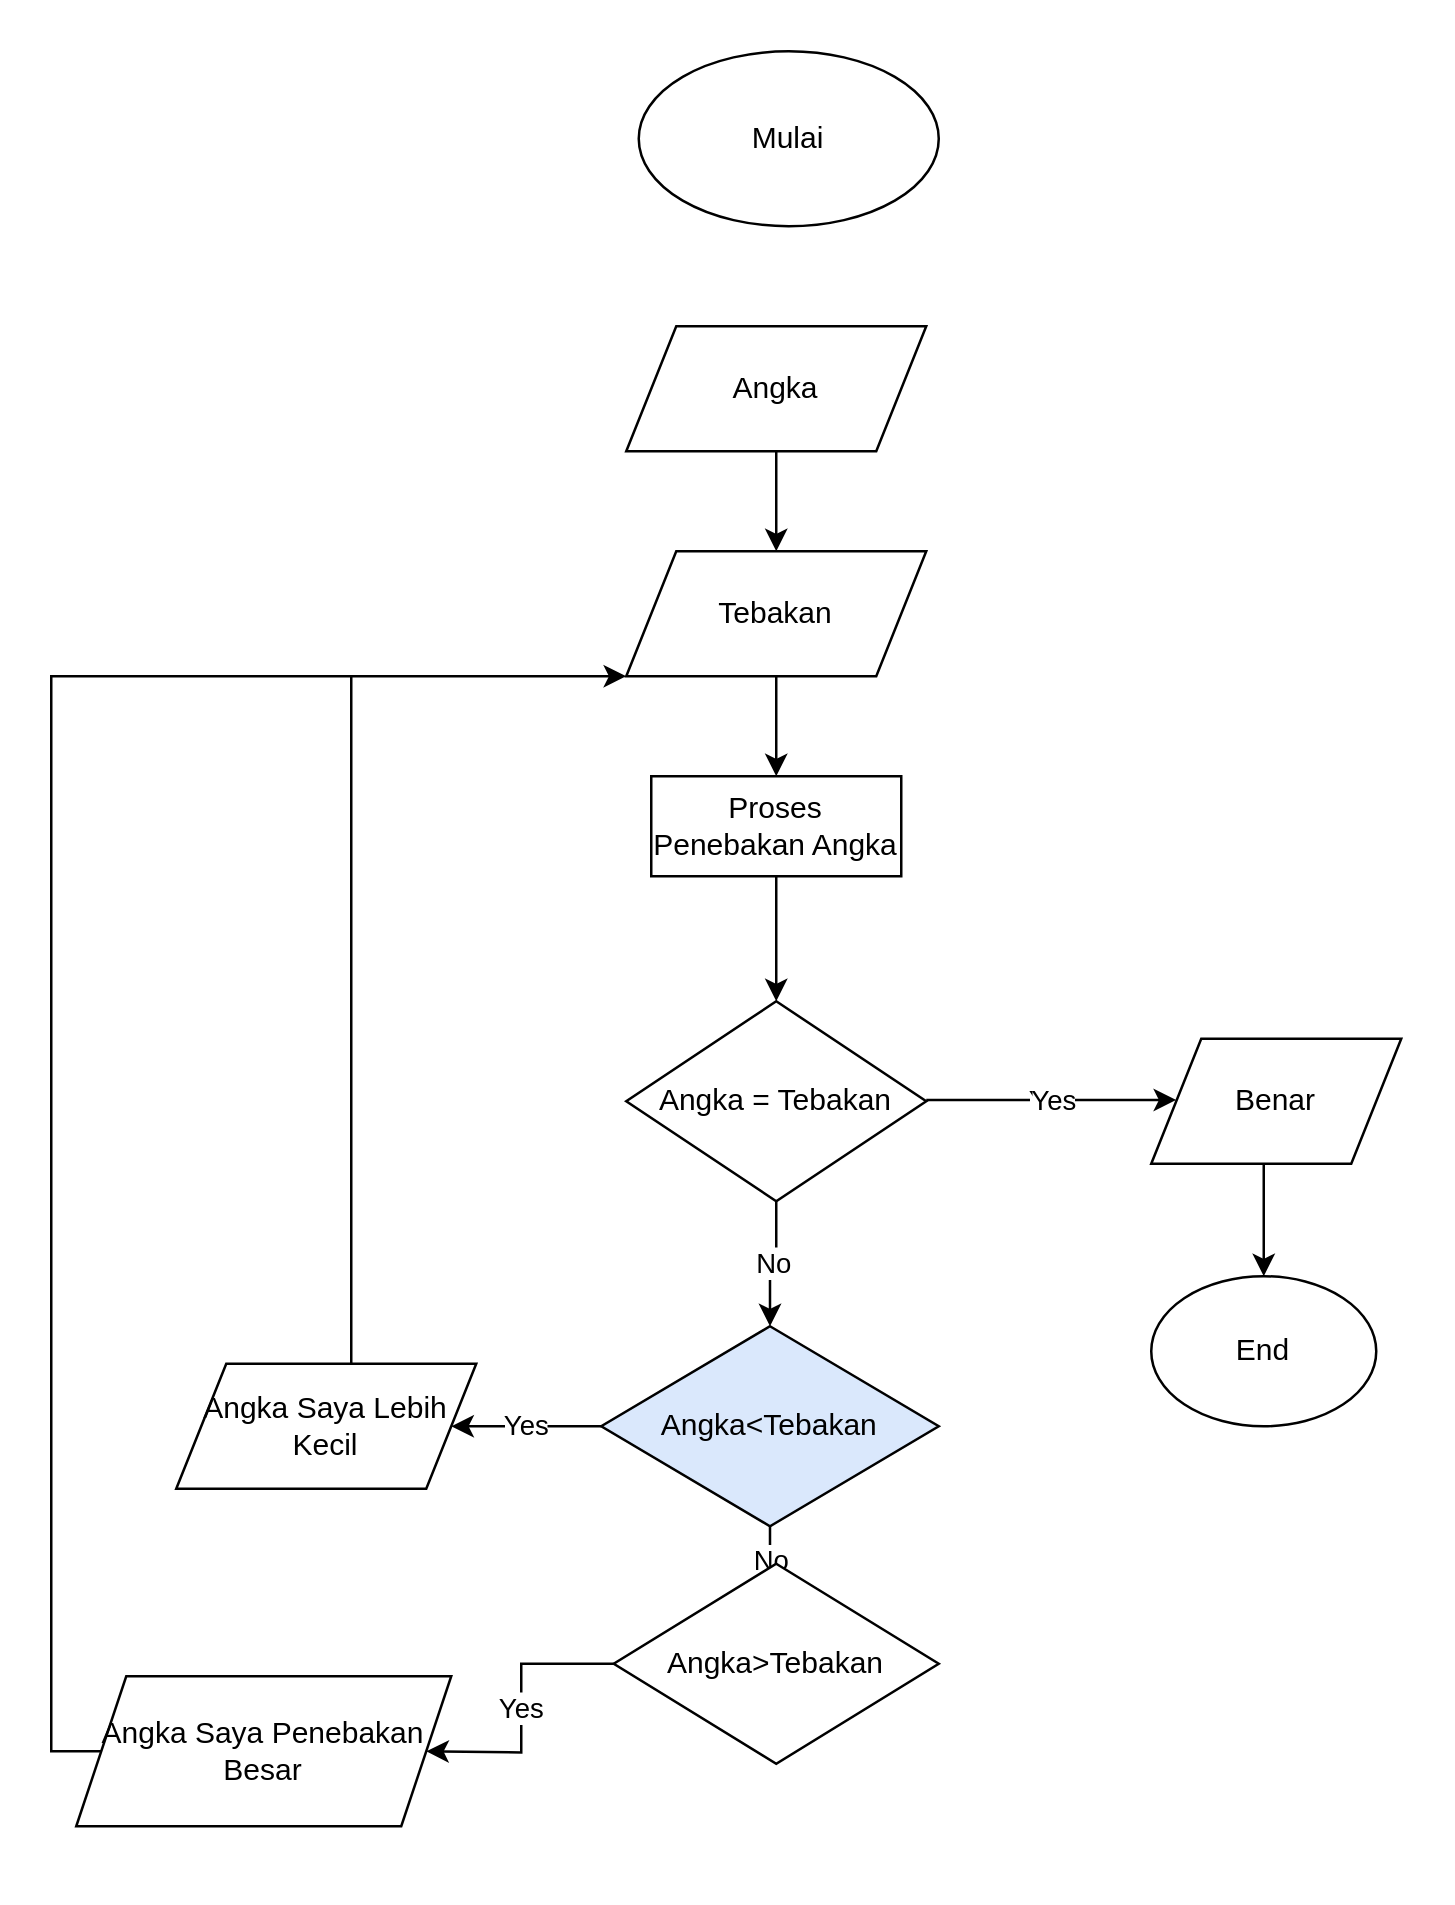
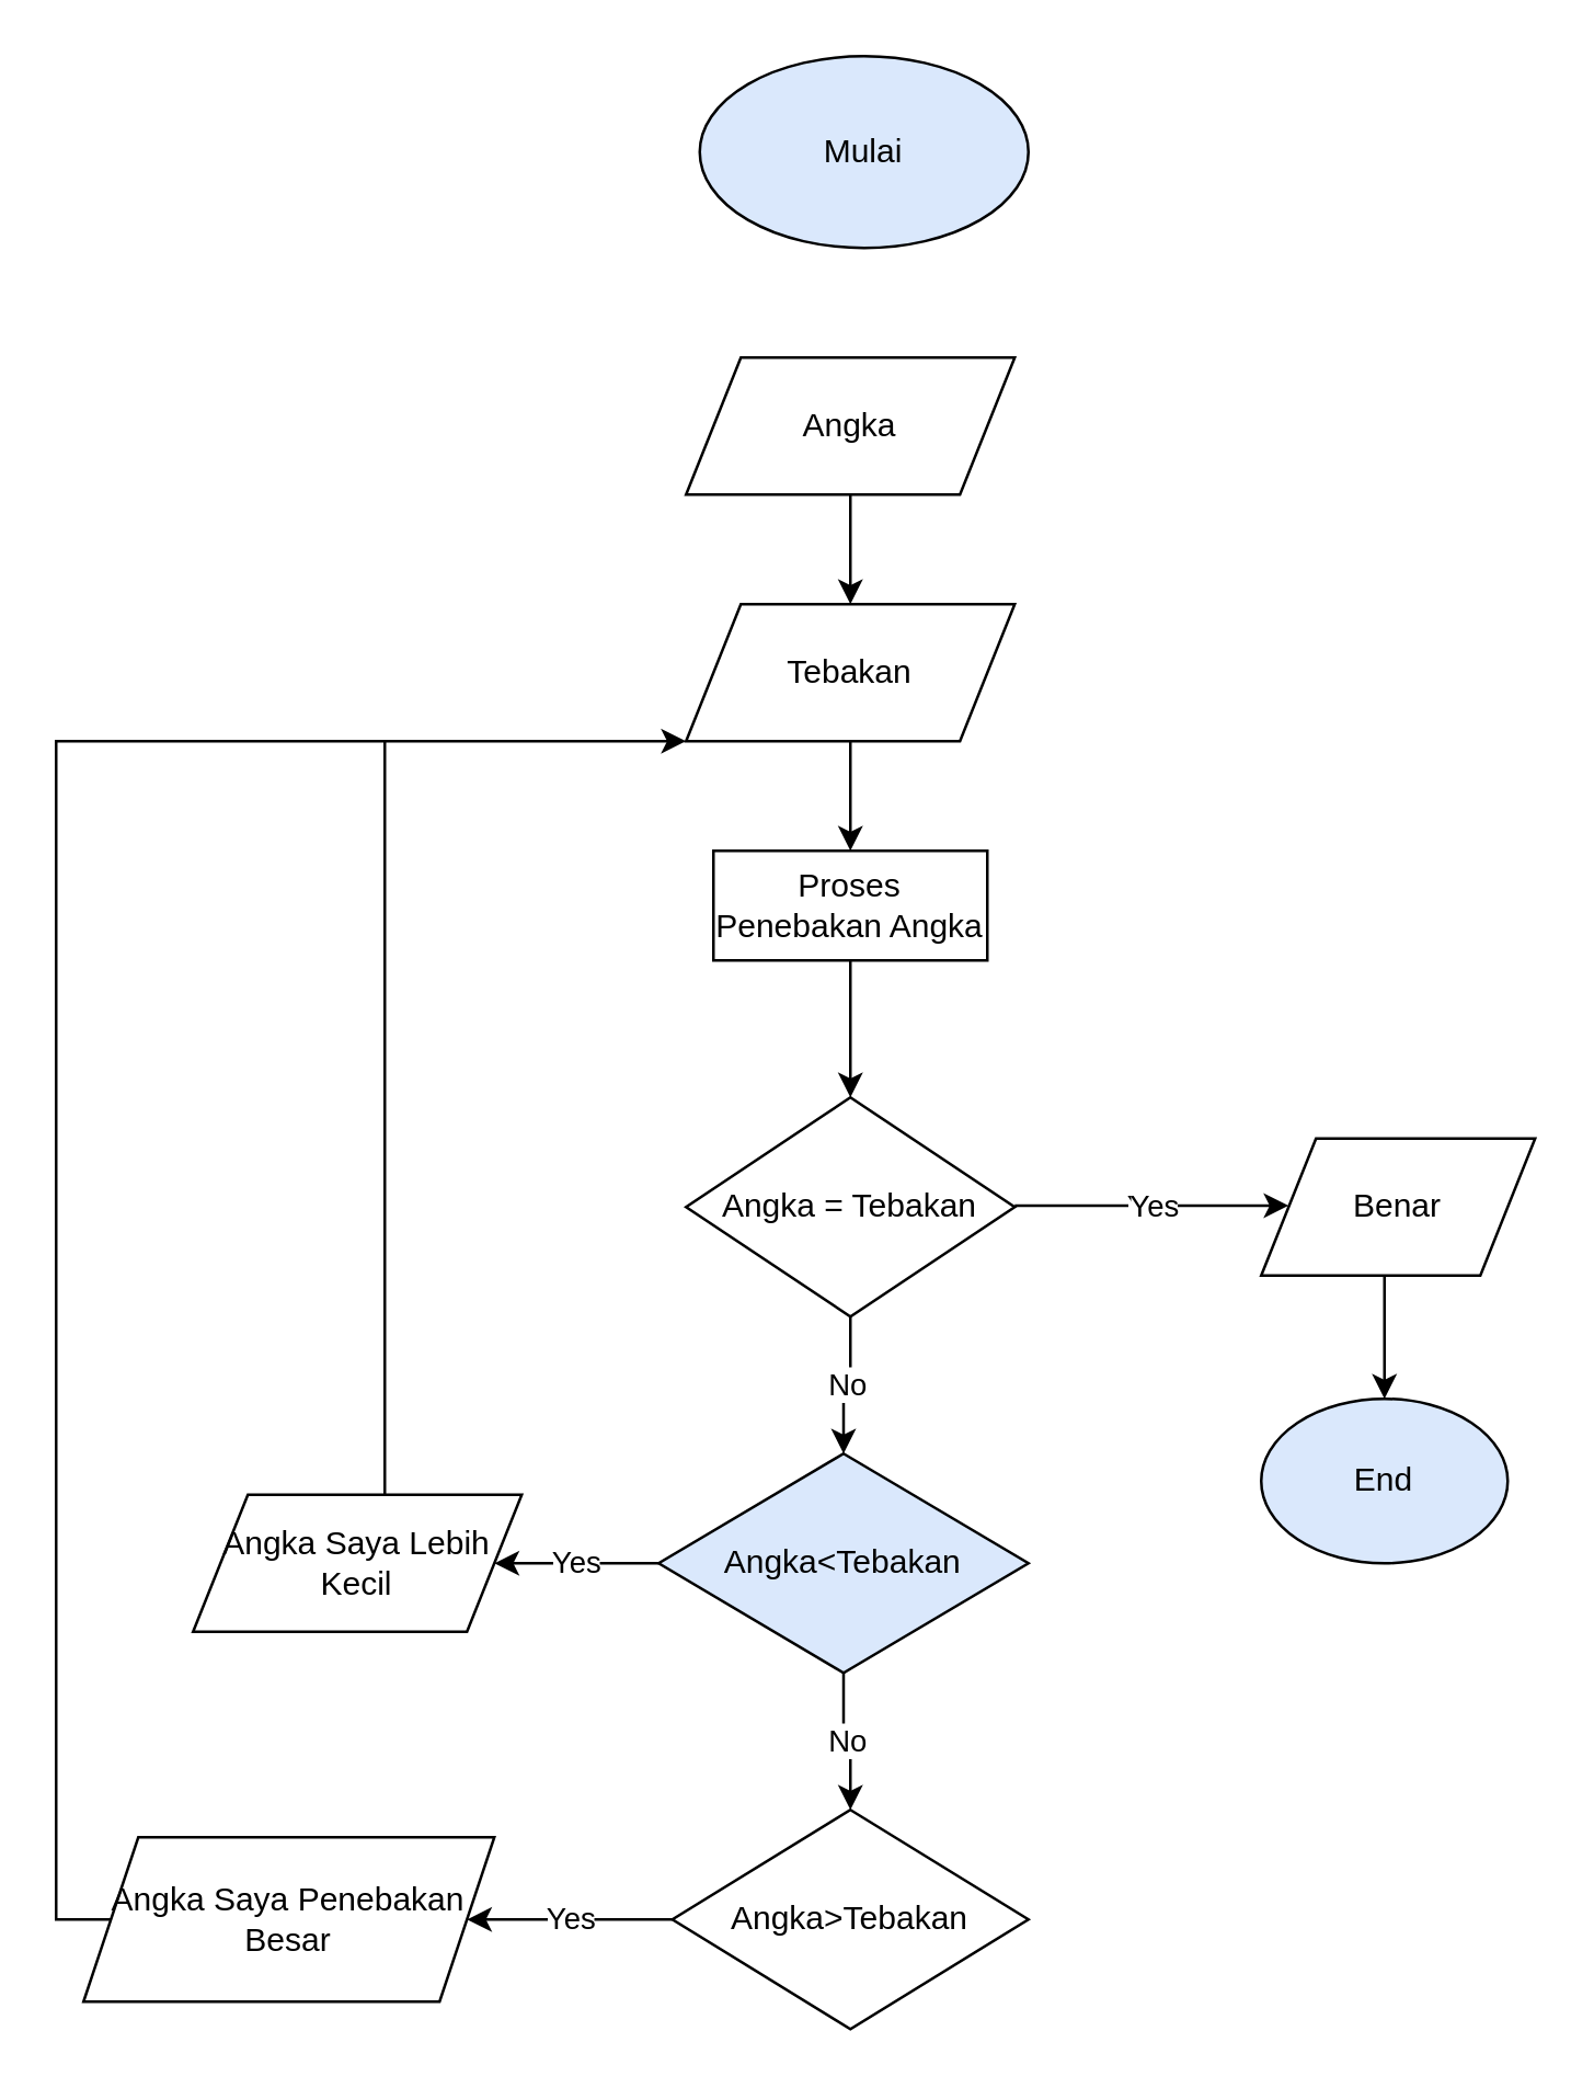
  <mxCell id="0" />
  <mxCell id="1" parent="0" />
- <mxCell id="2" value="Mulai" style="ellipse;whiteSpace=wrap;html=1;" parent="1" vertex="1"><mxGeometry x="255" y="20" width="120" height="70" as="geometry" /></mxCell>
+ <mxCell id="2" value="Mulai" style="ellipse;whiteSpace=wrap;html=1;fillColor=#dae8fc;" parent="1" vertex="1"><mxGeometry x="255" y="20" width="120" height="70" as="geometry" /></mxCell>
  <mxCell id="3" value="" style="edgeStyle=orthogonalEdgeStyle;rounded=0;orthogonalLoop=1;jettySize=auto;html=1;" parent="1" source="4" edge="1"><mxGeometry relative="1" as="geometry"><mxPoint x="310" y="220" as="targetPoint" /></mxGeometry></mxCell>
  <mxCell id="4" value="Angka" style="shape=parallelogram;perimeter=parallelogramPerimeter;whiteSpace=wrap;html=1;fixedSize=1;" parent="1" vertex="1"><mxGeometry x="250" y="130" width="120" height="50" as="geometry" /></mxCell>
  <mxCell id="5" value="" style="edgeStyle=orthogonalEdgeStyle;rounded=0;orthogonalLoop=1;jettySize=auto;html=1;" parent="1" source="6" target="8" edge="1"><mxGeometry relative="1" as="geometry" /></mxCell>
  <mxCell id="6" value="Tebakan" style="shape=parallelogram;perimeter=parallelogramPerimeter;whiteSpace=wrap;html=1;fixedSize=1;" parent="1" vertex="1"><mxGeometry x="250" y="220" width="120" height="50" as="geometry" /></mxCell>
  <mxCell id="7" value="" style="edgeStyle=orthogonalEdgeStyle;rounded=0;orthogonalLoop=1;jettySize=auto;html=1;" parent="1" source="8" target="10" edge="1"><mxGeometry relative="1" as="geometry" /></mxCell>
  <mxCell id="8" value="Proses Penebakan Angka" style="rounded=0;whiteSpace=wrap;html=1;" parent="1" vertex="1"><mxGeometry x="260" y="310" width="100" height="40" as="geometry" /></mxCell>
  <mxCell id="9" value="No" style="edgeStyle=orthogonalEdgeStyle;rounded=0;orthogonalLoop=1;jettySize=auto;html=1;" parent="1" source="10" target="17" edge="1"><mxGeometry relative="1" as="geometry" /></mxCell>
  <mxCell id="10" value="Angka = Tebakan" style="rhombus;whiteSpace=wrap;html=1;" parent="1" vertex="1"><mxGeometry x="250" y="400" width="120" height="80" as="geometry" /></mxCell>
  <mxCell id="11" value="" style="edgeStyle=orthogonalEdgeStyle;rounded=0;orthogonalLoop=1;jettySize=auto;html=1;" parent="1" source="12" target="21" edge="1"><mxGeometry relative="1" as="geometry"><Array as="points"><mxPoint x="505" y="470" /><mxPoint x="505" y="470" /></Array></mxGeometry></mxCell>
  <mxCell id="12" value="Benar" style="shape=parallelogram;perimeter=parallelogramPerimeter;whiteSpace=wrap;html=1;fixedSize=1;" parent="1" vertex="1"><mxGeometry x="460" y="415" width="100" height="50" as="geometry" /></mxCell>
  <mxCell id="13" value="Yes" style="endArrow=classic;html=1;rounded=0;" parent="1" edge="1"><mxGeometry relative="1" as="geometry"><mxPoint x="370" y="439.5" as="sourcePoint" /><mxPoint x="470" y="439.5" as="targetPoint" /></mxGeometry></mxCell>
  <mxCell id="14" value="Yes" style="edgeLabel;resizable=0;html=1;align=center;verticalAlign=middle;" parent="13" connectable="0" vertex="1"><mxGeometry relative="1" as="geometry" /></mxCell>
  <mxCell id="15" value="No" style="edgeStyle=orthogonalEdgeStyle;rounded=0;orthogonalLoop=1;jettySize=auto;html=1;" parent="1" source="17" target="19" edge="1"><mxGeometry relative="1" as="geometry" /></mxCell>
  <mxCell id="16" value="Yes" style="edgeStyle=orthogonalEdgeStyle;rounded=0;orthogonalLoop=1;jettySize=auto;html=1;" parent="1" source="17" target="20" edge="1"><mxGeometry relative="1" as="geometry" /></mxCell>
  <mxCell id="17" value="Angka&amp;lt;Tebakan" style="rhombus;whiteSpace=wrap;html=1;fillColor=#dae8fc;" parent="1" vertex="1"><mxGeometry x="240" y="530" width="135" height="80" as="geometry" /></mxCell>
  <mxCell id="18" value="Yes" style="edgeStyle=orthogonalEdgeStyle;rounded=0;orthogonalLoop=1;jettySize=auto;html=1;" parent="1" source="19" edge="1"><mxGeometry relative="1" as="geometry"><mxPoint x="170" y="700" as="targetPoint" /></mxGeometry></mxCell>
- <mxCell id="19" value="Angka&amp;gt;Tebakan" style="rhombus;whiteSpace=wrap;html=1;" parent="1" vertex="1"><mxGeometry x="245" y="625" width="130" height="80" as="geometry" /></mxCell>
+ <mxCell id="19" value="Angka&amp;gt;Tebakan" style="rhombus;whiteSpace=wrap;html=1;" parent="1" vertex="1"><mxGeometry x="245" y="660" width="130" height="80" as="geometry" /></mxCell>
  <mxCell id="20" value="Angka Saya Lebih Kecil" style="shape=parallelogram;perimeter=parallelogramPerimeter;whiteSpace=wrap;html=1;fixedSize=1;" parent="1" vertex="1"><mxGeometry x="70" y="545" width="120" height="50" as="geometry" /></mxCell>
- <mxCell id="21" value="End" style="ellipse;whiteSpace=wrap;html=1;" parent="1" vertex="1"><mxGeometry x="460" y="510" width="90" height="60" as="geometry" /></mxCell>
+ <mxCell id="21" value="End" style="ellipse;whiteSpace=wrap;html=1;fillColor=#dae8fc;" parent="1" vertex="1"><mxGeometry x="460" y="510" width="90" height="60" as="geometry" /></mxCell>
  <mxCell id="22" style="edgeStyle=orthogonalEdgeStyle;rounded=0;orthogonalLoop=1;jettySize=auto;html=1;exitX=0;exitY=0.5;exitDx=0;exitDy=0;entryX=0;entryY=1;entryDx=0;entryDy=0;" parent="1" source="23" target="6" edge="1"><mxGeometry relative="1" as="geometry"><Array as="points"><mxPoint x="20" y="700" /><mxPoint x="20" y="270" /></Array></mxGeometry></mxCell>
  <mxCell id="23" value="Angka Saya Penebakan Besar" style="shape=parallelogram;perimeter=parallelogramPerimeter;whiteSpace=wrap;html=1;fixedSize=1;" parent="1" vertex="1"><mxGeometry x="30" y="670" width="150" height="60" as="geometry" /></mxCell>
  <mxCell id="24" value="" style="endArrow=none;html=1;rounded=0;" parent="1" edge="1"><mxGeometry width="50" height="50" relative="1" as="geometry"><mxPoint x="140" y="545" as="sourcePoint" /><mxPoint x="140" y="270" as="targetPoint" /></mxGeometry></mxCell>
